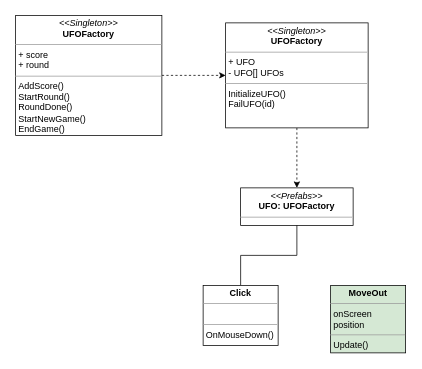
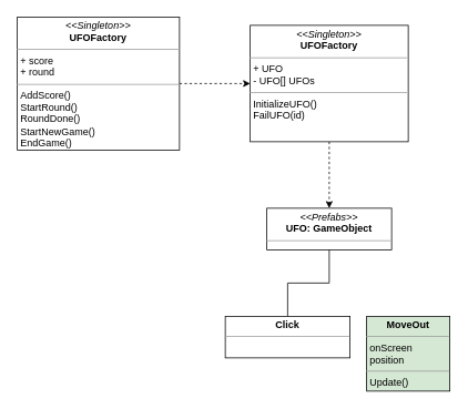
  <mxCell id="0" />
  <mxCell id="1" parent="0" />
  <mxCell id="2" style="edgeStyle=orthogonalEdgeStyle;rounded=0;orthogonalLoop=1;jettySize=auto;html=1;exitX=0.5;exitY=1;exitDx=0;exitDy=0;entryX=0.5;entryY=0;entryDx=0;entryDy=0;dashed=1;" edge="1" parent="1" source="3" target="6"><mxGeometry relative="1" as="geometry" /></mxCell>
  <mxCell id="3" value="&lt;p style=&quot;margin:0px;margin-top:4px;text-align:center;&quot;&gt;&lt;i&gt;&amp;lt;&amp;lt;Singleton&amp;gt;&amp;gt;&lt;/i&gt;&lt;br&gt;&lt;b&gt;UFOFactory&lt;/b&gt;&lt;/p&gt;&lt;hr size=&quot;1&quot;&gt;&lt;p style=&quot;margin:0px;margin-left:4px;&quot;&gt;+ UFO&lt;/p&gt;&lt;p style=&quot;margin:0px;margin-left:4px;&quot;&gt;- UFO[] UFOs&lt;/p&gt;&lt;hr size=&quot;1&quot;&gt;&lt;p style=&quot;margin:0px;margin-left:4px;&quot;&gt;InitializeUFO()&lt;br&gt;FailUFO(id)&lt;/p&gt;" style="verticalAlign=top;align=left;overflow=fill;fontSize=12;fontFamily=Helvetica;html=1;whiteSpace=wrap;" vertex="1" parent="1"><mxGeometry x="300" y="30" width="190" height="140" as="geometry" /></mxCell>
  <mxCell id="4" style="edgeStyle=orthogonalEdgeStyle;rounded=0;orthogonalLoop=1;jettySize=auto;html=1;exitX=1;exitY=0.5;exitDx=0;exitDy=0;entryX=0;entryY=0.5;entryDx=0;entryDy=0;dashed=1;" edge="1" parent="1" source="5" target="3"><mxGeometry relative="1" as="geometry" /></mxCell>
  <mxCell id="5" value="&lt;p style=&quot;margin:0px;margin-top:4px;text-align:center;&quot;&gt;&lt;i&gt;&amp;lt;&amp;lt;Singleton&amp;gt;&amp;gt;&lt;/i&gt;&lt;br&gt;&lt;b&gt;UFOFactory&lt;/b&gt;&lt;/p&gt;&lt;hr size=&quot;1&quot;&gt;&lt;p style=&quot;margin:0px;margin-left:4px;&quot;&gt;+ score&lt;/p&gt;&lt;p style=&quot;margin:0px;margin-left:4px;&quot;&gt;+ round&lt;/p&gt;&lt;hr size=&quot;1&quot;&gt;&lt;p style=&quot;margin:0px;margin-left:4px;&quot;&gt;AddScore()&lt;br&gt;&lt;/p&gt;&lt;p style=&quot;margin:0px;margin-left:4px;&quot;&gt;StartRound()&lt;br&gt;&lt;/p&gt;&lt;p style=&quot;margin:0px;margin-left:4px;&quot;&gt;RoundDone()&lt;br&gt;&lt;/p&gt;&lt;p style=&quot;margin:0px;margin-left:4px;&quot;&gt;StartNewGame()&lt;br&gt;&lt;/p&gt;&lt;p style=&quot;margin:0px;margin-left:4px;&quot;&gt;EndGame()&lt;br&gt;&lt;/p&gt;" style="verticalAlign=top;align=left;overflow=fill;fontSize=12;fontFamily=Helvetica;html=1;whiteSpace=wrap;" vertex="1" parent="1"><mxGeometry x="20" y="20" width="195" height="160" as="geometry" /></mxCell>
- <mxCell id="6" value="&lt;p style=&quot;margin:0px;margin-top:4px;text-align:center;&quot;&gt;&lt;i&gt;&amp;lt;&amp;lt;Prefabs&amp;gt;&amp;gt;&lt;/i&gt;&lt;br&gt;&lt;b&gt;UFO: UFOFactory&lt;/b&gt;&lt;/p&gt;&lt;hr size=&quot;1&quot;&gt;&lt;p style=&quot;margin:0px;margin-left:4px;&quot;&gt;&lt;br&gt;&lt;/p&gt;" style="verticalAlign=top;align=left;overflow=fill;fontSize=12;fontFamily=Helvetica;html=1;whiteSpace=wrap;" vertex="1" parent="1"><mxGeometry x="320" y="250" width="150" height="50" as="geometry" /></mxCell>
+ <mxCell id="6" value="&lt;p style=&quot;margin:0px;margin-top:4px;text-align:center;&quot;&gt;&lt;i&gt;&amp;lt;&amp;lt;Prefabs&amp;gt;&amp;gt;&lt;/i&gt;&lt;br&gt;&lt;b&gt;UFO: GameObject&lt;/b&gt;&lt;/p&gt;&lt;hr size=&quot;1&quot;&gt;&lt;p style=&quot;margin:0px;margin-left:4px;&quot;&gt;&lt;br&gt;&lt;/p&gt;" style="verticalAlign=top;align=left;overflow=fill;fontSize=12;fontFamily=Helvetica;html=1;whiteSpace=wrap;" vertex="1" parent="1"><mxGeometry x="320" y="250" width="150" height="50" as="geometry" /></mxCell>
  <mxCell id="7" style="edgeStyle=orthogonalEdgeStyle;rounded=0;orthogonalLoop=1;jettySize=auto;html=1;exitX=0.5;exitY=0;exitDx=0;exitDy=0;entryX=0.5;entryY=1;entryDx=0;entryDy=0;endArrow=none;endFill=0;" edge="1" parent="1" source="8" target="6"><mxGeometry relative="1" as="geometry" /></mxCell>
- <mxCell id="8" value="&lt;p style=&quot;margin:0px;margin-top:4px;text-align:center;&quot;&gt;&lt;b&gt;Click&lt;/b&gt;&lt;/p&gt;&lt;hr size=&quot;1&quot;&gt;&lt;p style=&quot;margin:0px;margin-left:4px;&quot;&gt;&lt;br&gt;&lt;/p&gt;&lt;hr size=&quot;1&quot;&gt;&lt;p style=&quot;margin:0px;margin-left:4px;&quot;&gt;OnMouseDown()&lt;br&gt;&lt;/p&gt;" style="verticalAlign=top;align=left;overflow=fill;fontSize=12;fontFamily=Helvetica;html=1;whiteSpace=wrap;" vertex="1" parent="1"><mxGeometry x="270" y="380" width="100" height="80" as="geometry" /></mxCell>
+ <mxCell id="8" value="&lt;p style=&quot;margin:0px;margin-top:4px;text-align:center;&quot;&gt;&lt;b&gt;Click&lt;/b&gt;&lt;/p&gt;&lt;hr size=&quot;1&quot;&gt;&lt;p style=&quot;margin:0px;margin-left:4px;&quot;&gt;&lt;br&gt;&lt;/p&gt;&lt;hr size=&quot;1&quot;&gt;&lt;p style=&quot;margin:0px;margin-left:4px;&quot;&gt;OnMouseDown()&lt;br&gt;&lt;/p&gt;" style="verticalAlign=top;align=left;overflow=fill;fontSize=12;fontFamily=Helvetica;html=1;whiteSpace=wrap;" vertex="1" parent="1"><mxGeometry x="270" y="380" width="150" height="50" as="geometry" /></mxCell>
  <mxCell id="9" value="&lt;p style=&quot;margin:0px;margin-top:4px;text-align:center;&quot;&gt;&lt;b&gt;MoveOut&lt;/b&gt;&lt;/p&gt;&lt;hr size=&quot;1&quot;&gt;&lt;p style=&quot;margin:0px;margin-left:4px;&quot;&gt;onScreen&lt;br&gt;&lt;/p&gt;&lt;p style=&quot;margin:0px;margin-left:4px;&quot;&gt;position&lt;br&gt;&lt;/p&gt;&lt;hr size=&quot;1&quot;&gt;&lt;p style=&quot;margin:0px;margin-left:4px;&quot;&gt;Update()&lt;br&gt;&lt;/p&gt;" style="verticalAlign=top;align=left;overflow=fill;fontSize=12;fontFamily=Helvetica;html=1;whiteSpace=wrap;fillColor=#d5e8d4;" vertex="1" parent="1"><mxGeometry x="440" y="380" width="100" height="90" as="geometry" /></mxCell>
